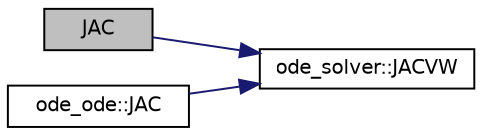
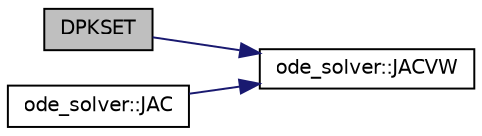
  digraph {
    rankdir=LR
    node [color=black fillcolor=white fontname=Helvetica fontsize=10 shape=record style=filled]
    edge [color=midnightblue fontname=Helvetica fontsize=10 labelfontname=Helvetica labelfontsize=10 style=solid]
-   n1 [fillcolor=grey75 fontcolor=black height=0.2 label=JAC width=0.4]
+   n1 [fillcolor=grey75 fontcolor=black height=0.2 label=DPKSET width=0.4]
    n2 [height=0.2 label="ode_solver::JACVW" width=0.4]
-   n3 [height=0.2 label="ode_ode::JAC" width=0.4]
+   n3 [height=0.2 label="ode_solver::JAC" width=0.4]
    n1 -> n2
    n3 -> n2
  }
